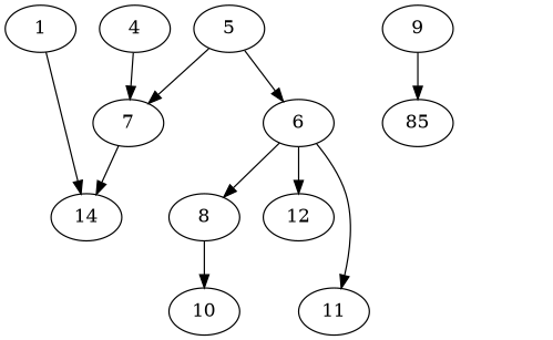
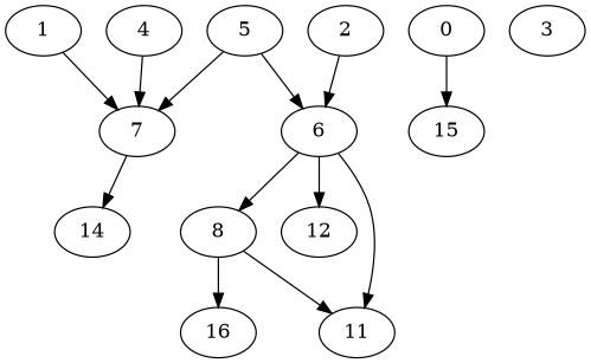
  digraph {
    1 [alpha=47.87]
    7 [alpha=31.78]
    14 [alpha=43.94]
-   9 [alpha=41.15]
-   15 [alpha=42.08 label=85]
+   9 [alpha=41.15 label=0]
+   15 [alpha=42.08]
+   2 [alpha=30.67]
    6 [alpha=30.46]
    8 [alpha=33.99]
    11 [alpha=26.09]
    12 [alpha=39.93]
-   16 [alpha=37.17 label=10]
+   16 [alpha=37.17]
+   3 [alpha=44.54]
    4 [alpha=29.60]
    5 [alpha=32.29]
-   1 -> 14
+   1 -> 7
    7 -> 14
    9 -> 15
+   2 -> 6
    6 -> 8
    6 -> 11
    6 -> 12
+   8 -> 11
    8 -> 16
    4 -> 7
    5 -> 7
    5 -> 6
  }
